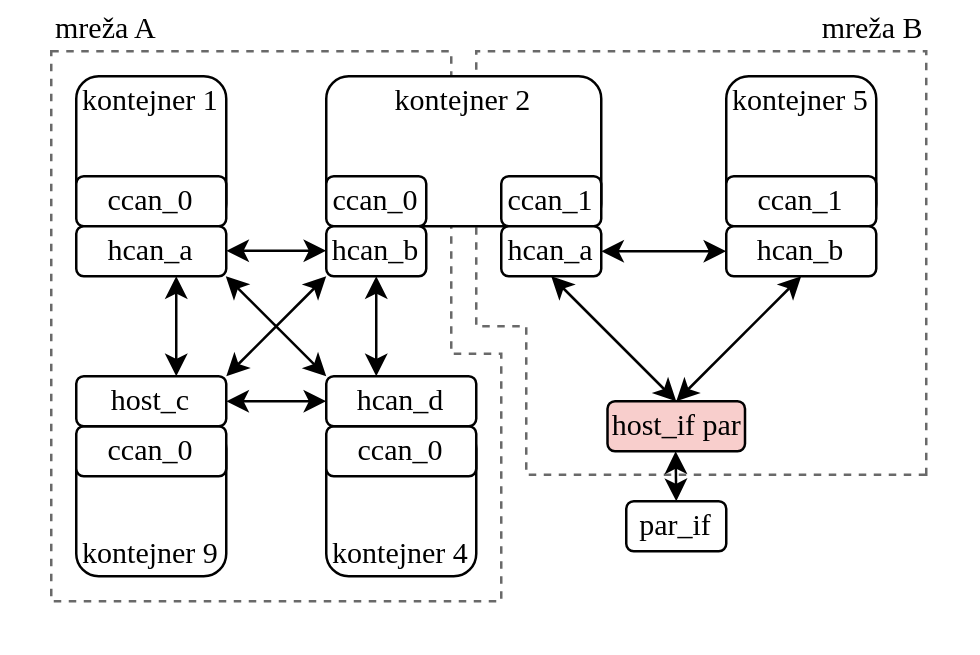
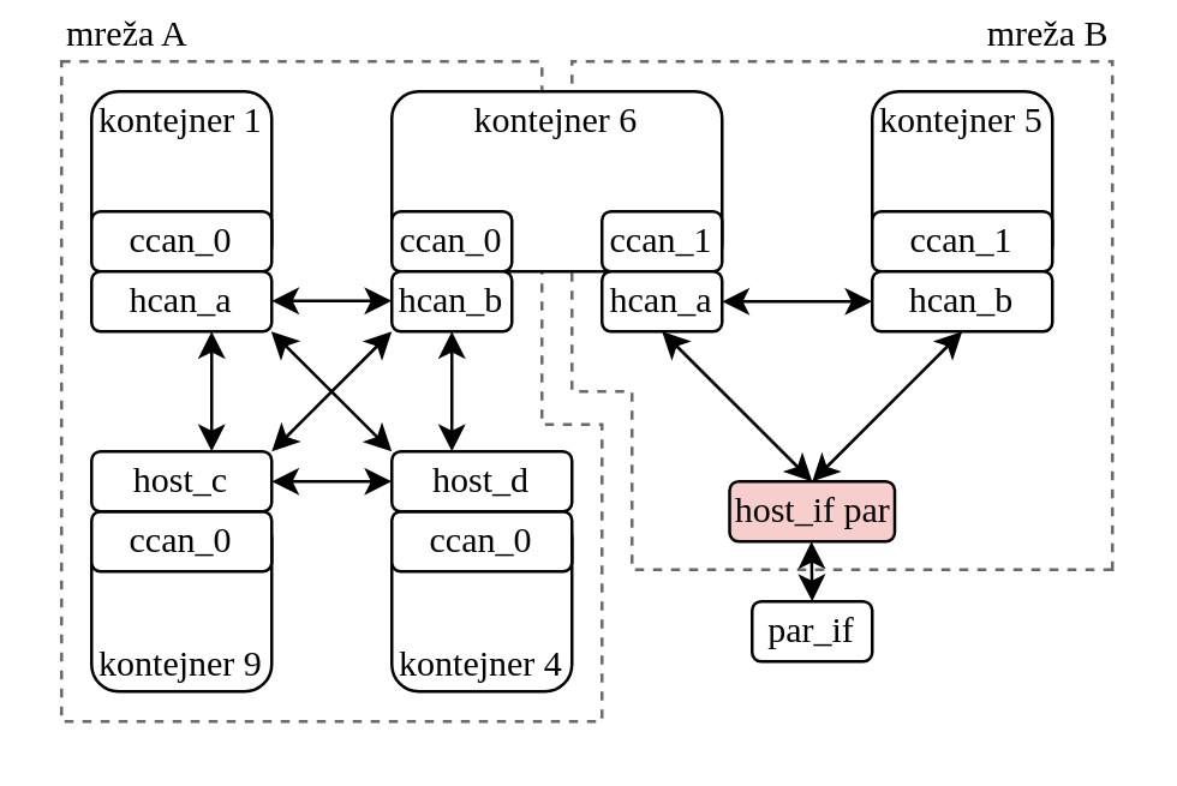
  <mxCell id="0" />
  <mxCell id="1" parent="0" />
  <mxCell id="2" value="mreža B" style="verticalLabelPosition=top;verticalAlign=bottom;html=1;shape=mxgraph.basic.polygon;polyCoords=[[0,0.23],[0.8,0.23],[0.8,0.5],[0.9,0.5],[0.9,1],[0,1],[0,1],[0,0.23]];polyline=0;labelBackgroundColor=none;fillColor=none;dashed=1;strokeColor=#696969;labelPosition=center;align=right;fontFamily=Times New Roman;flipV=1;flipH=1;" vertex="1" parent="1"><mxGeometry x="170" y="20" width="200" height="220" as="geometry" /></mxCell>
  <mxCell id="3" value="mreža A" style="verticalLabelPosition=top;verticalAlign=bottom;html=1;shape=mxgraph.basic.polygon;polyCoords=[[0,0],[0.8,0],[0.8,0.55],[0.9,0.55],[0.9,1],[0,1],[0,1],[0,0]];polyline=0;labelBackgroundColor=none;fillColor=none;dashed=1;strokeColor=#696969;labelPosition=center;align=left;fontFamily=Times New Roman;" vertex="1" parent="1"><mxGeometry x="20" y="20" width="200" height="220" as="geometry" /></mxCell>
  <mxCell id="4" value="" style="endArrow=classic;startArrow=classic;html=1;rounded=0;exitX=0.5;exitY=1;exitDx=0;exitDy=0;entryX=0.5;entryY=0;entryDx=0;entryDy=0;fontFamily=Times New Roman;fontSize=12;" edge="1" parent="1"><mxGeometry width="50" height="50" relative="1" as="geometry"><mxPoint x="70" y="110" as="sourcePoint" /><mxPoint x="70" y="150" as="targetPoint" /></mxGeometry></mxCell>
  <mxCell id="5" value="" style="endArrow=classic;startArrow=classic;html=1;rounded=0;exitX=0.5;exitY=1;exitDx=0;exitDy=0;fontFamily=Times New Roman;fontSize=12;" edge="1" parent="1" source="13"><mxGeometry width="50" height="50" relative="1" as="geometry"><mxPoint x="260" y="140" as="sourcePoint" /><mxPoint x="150" y="150" as="targetPoint" /></mxGeometry></mxCell>
  <mxCell id="6" value="kontejner 5" style="rounded=1;whiteSpace=wrap;html=1;pointerEvents=0;strokeColor=default;align=center;verticalAlign=top;fontFamily=Times New Roman;fontSize=12;fontColor=default;fillColor=default;container=0;spacingTop=-4;" vertex="1" parent="1"><mxGeometry x="290" y="30" width="60" height="60" as="geometry" /></mxCell>
  <mxCell id="7" value="ccan_1" style="rounded=1;whiteSpace=wrap;html=1;pointerEvents=0;strokeColor=default;align=center;verticalAlign=middle;fontFamily=Times New Roman;fontSize=12;fontColor=default;fillColor=default;container=0;" vertex="1" parent="1"><mxGeometry x="290" y="70" width="60" height="20" as="geometry" /></mxCell>
  <mxCell id="8" value="hcan_b" style="rounded=1;whiteSpace=wrap;html=1;pointerEvents=0;strokeColor=default;align=center;verticalAlign=middle;fontFamily=Times New Roman;fontSize=12;fontColor=default;fillColor=default;container=0;rotation=0;" vertex="1" parent="1"><mxGeometry x="290" y="90" width="60" height="20" as="geometry" /></mxCell>
  <mxCell id="9" value="" style="endArrow=classic;startArrow=classic;html=1;rounded=0;exitX=1;exitY=0.5;exitDx=0;exitDy=0;entryX=0;entryY=0.5;entryDx=0;entryDy=0;fontFamily=Times New Roman;fontSize=12;" edge="1" parent="1" source="14" target="8"><mxGeometry width="50" height="50" relative="1" as="geometry"><mxPoint x="210" y="100" as="sourcePoint" /><mxPoint x="290" y="140" as="targetPoint" /></mxGeometry></mxCell>
- <mxCell id="10" value="kontejner 2" style="rounded=1;whiteSpace=wrap;html=1;pointerEvents=0;strokeColor=default;align=center;verticalAlign=top;fontFamily=Times New Roman;fontSize=12;fontColor=default;fillColor=default;container=0;spacingTop=-4;" vertex="1" parent="1"><mxGeometry x="130" y="30" width="110" height="60" as="geometry" /></mxCell>
+ <mxCell id="10" value="kontejner 6" style="rounded=1;whiteSpace=wrap;html=1;pointerEvents=0;strokeColor=default;align=center;verticalAlign=top;fontFamily=Times New Roman;fontSize=12;fontColor=default;fillColor=default;container=0;spacingTop=-4;" vertex="1" parent="1"><mxGeometry x="130" y="30" width="110" height="60" as="geometry" /></mxCell>
  <mxCell id="11" value="ccan_0" style="rounded=1;whiteSpace=wrap;html=1;pointerEvents=0;strokeColor=default;align=center;verticalAlign=middle;fontFamily=Times New Roman;fontSize=12;fontColor=default;fillColor=default;container=0;" vertex="1" parent="1"><mxGeometry x="130" y="70" width="40" height="20" as="geometry" /></mxCell>
  <mxCell id="12" value="ccan_1" style="rounded=1;whiteSpace=wrap;html=1;pointerEvents=0;strokeColor=default;align=center;verticalAlign=middle;fontFamily=Times New Roman;fontSize=12;fontColor=default;fillColor=default;container=0;" vertex="1" parent="1"><mxGeometry x="200" y="70" width="40" height="20" as="geometry" /></mxCell>
  <mxCell id="13" value="hcan_b" style="rounded=1;whiteSpace=wrap;html=1;pointerEvents=0;strokeColor=default;align=center;verticalAlign=middle;fontFamily=Times New Roman;fontSize=12;fontColor=default;fillColor=default;container=0;" vertex="1" parent="1"><mxGeometry x="130" y="90" width="40" height="20" as="geometry" /></mxCell>
  <mxCell id="14" value="hcan_a" style="rounded=1;whiteSpace=wrap;html=1;pointerEvents=0;strokeColor=default;align=center;verticalAlign=middle;fontFamily=Times New Roman;fontSize=12;fontColor=default;fillColor=default;container=0;" vertex="1" parent="1"><mxGeometry x="200" y="90" width="40" height="20" as="geometry" /></mxCell>
  <mxCell id="15" value="" style="endArrow=classic;startArrow=classic;html=1;rounded=0;exitX=1;exitY=0.5;exitDx=0;exitDy=0;entryX=0;entryY=0.5;entryDx=0;entryDy=0;fontFamily=Times New Roman;fontSize=12;" edge="1" parent="1"><mxGeometry width="50" height="50" relative="1" as="geometry"><mxPoint x="90" y="99.8" as="sourcePoint" /><mxPoint x="130" y="99.8" as="targetPoint" /></mxGeometry></mxCell>
  <mxCell id="16" value="" style="endArrow=classic;startArrow=classic;html=1;rounded=0;exitX=1;exitY=0.5;exitDx=0;exitDy=0;entryX=0;entryY=0.5;entryDx=0;entryDy=0;fontFamily=Times New Roman;fontSize=12;" edge="1" parent="1"><mxGeometry width="50" height="50" relative="1" as="geometry"><mxPoint x="90" y="160" as="sourcePoint" /><mxPoint x="130" y="160" as="targetPoint" /></mxGeometry></mxCell>
  <mxCell id="17" value="kontejner 1" style="rounded=1;whiteSpace=wrap;html=1;pointerEvents=0;strokeColor=default;align=center;verticalAlign=top;fontFamily=Times New Roman;fontSize=12;fontColor=default;fillColor=default;container=0;labelPosition=center;verticalLabelPosition=middle;spacingTop=-4;" vertex="1" parent="1"><mxGeometry x="30" y="30" width="60" height="60" as="geometry" /></mxCell>
  <mxCell id="18" value="ccan_0" style="rounded=1;whiteSpace=wrap;html=1;pointerEvents=0;strokeColor=default;align=center;verticalAlign=middle;fontFamily=Times New Roman;fontSize=12;fontColor=default;fillColor=default;container=0;" vertex="1" parent="1"><mxGeometry x="30" y="70" width="60" height="20" as="geometry" /></mxCell>
  <mxCell id="19" value="hcan_a" style="rounded=1;whiteSpace=wrap;html=1;pointerEvents=0;strokeColor=default;align=center;verticalAlign=middle;fontFamily=Times New Roman;fontSize=12;fontColor=default;fillColor=default;container=0;" vertex="1" parent="1"><mxGeometry x="30" y="90" width="60" height="20" as="geometry" /></mxCell>
  <mxCell id="20" value="kontejner 9" style="rounded=1;whiteSpace=wrap;html=1;pointerEvents=0;strokeColor=default;align=center;verticalAlign=bottom;fontFamily=Times New Roman;fontSize=12;fontColor=default;fillColor=default;container=0;" vertex="1" parent="1"><mxGeometry x="30" y="170" width="60" height="60" as="geometry" /></mxCell>
  <mxCell id="21" value="ccan_0" style="rounded=1;whiteSpace=wrap;html=1;pointerEvents=0;strokeColor=default;align=center;verticalAlign=middle;fontFamily=Times New Roman;fontSize=12;fontColor=default;fillColor=default;container=0;" vertex="1" parent="1"><mxGeometry x="30" y="170" width="60" height="20" as="geometry" /></mxCell>
  <mxCell id="22" value="host_c" style="rounded=1;whiteSpace=wrap;html=1;pointerEvents=0;strokeColor=default;align=center;verticalAlign=middle;fontFamily=Times New Roman;fontSize=12;fontColor=default;fillColor=default;container=0;" vertex="1" parent="1"><mxGeometry x="30" y="150" width="60" height="20" as="geometry" /></mxCell>
  <mxCell id="23" value="kontejner 4" style="rounded=1;whiteSpace=wrap;html=1;pointerEvents=0;strokeColor=default;align=center;verticalAlign=bottom;fontFamily=Times New Roman;fontSize=12;fontColor=default;fillColor=default;container=0;spacingBottom=0;" vertex="1" parent="1"><mxGeometry x="130" y="170" width="60" height="60" as="geometry" /></mxCell>
  <mxCell id="24" value="ccan_0" style="rounded=1;whiteSpace=wrap;html=1;pointerEvents=0;strokeColor=default;align=center;verticalAlign=middle;fontFamily=Times New Roman;fontSize=12;fontColor=default;fillColor=default;container=0;" vertex="1" parent="1"><mxGeometry x="130" y="170" width="60" height="20" as="geometry" /></mxCell>
- <mxCell id="25" value="hcan_d" style="rounded=1;whiteSpace=wrap;html=1;pointerEvents=0;strokeColor=default;align=center;verticalAlign=middle;fontFamily=Times New Roman;fontSize=12;fontColor=default;fillColor=default;container=0;" vertex="1" parent="1"><mxGeometry x="130" y="150" width="60" height="20" as="geometry" /></mxCell>
+ <mxCell id="25" value="host_d" style="rounded=1;whiteSpace=wrap;html=1;pointerEvents=0;strokeColor=default;align=center;verticalAlign=middle;fontFamily=Times New Roman;fontSize=12;fontColor=default;fillColor=default;container=0;" vertex="1" parent="1"><mxGeometry x="130" y="150" width="60" height="20" as="geometry" /></mxCell>
  <mxCell id="26" value="" style="endArrow=classic;startArrow=classic;html=1;rounded=0;exitX=0.5;exitY=1;exitDx=0;exitDy=0;entryX=0;entryY=0;entryDx=0;entryDy=0;fontFamily=Times New Roman;fontSize=12;" edge="1" parent="1" target="25"><mxGeometry width="50" height="50" relative="1" as="geometry"><mxPoint x="89.81" y="110" as="sourcePoint" /><mxPoint x="89.81" y="150" as="targetPoint" /></mxGeometry></mxCell>
  <mxCell id="27" value="" style="endArrow=classic;startArrow=classic;html=1;rounded=0;exitX=1;exitY=0;exitDx=0;exitDy=0;fontFamily=Times New Roman;entryX=0;entryY=1;entryDx=0;entryDy=0;fontSize=12;" edge="1" parent="1" source="22" target="13"><mxGeometry width="50" height="50" relative="1" as="geometry"><mxPoint x="99.81" y="120" as="sourcePoint" /><mxPoint x="130" y="110" as="targetPoint" /></mxGeometry></mxCell>
  <mxCell id="28" value="host_if par" style="rounded=1;whiteSpace=wrap;html=1;fontFamily=Times New Roman;fillColor=#f8cecc;" vertex="1" parent="1"><mxGeometry x="242.5" y="160" width="55" height="20" as="geometry" /></mxCell>
  <mxCell id="29" value="" style="endArrow=classic;startArrow=classic;html=1;rounded=0;exitX=0.5;exitY=1;exitDx=0;exitDy=0;entryX=0.5;entryY=0;entryDx=0;entryDy=0;fontFamily=Times New Roman;fontSize=12;" edge="1" parent="1" source="14" target="28"><mxGeometry width="50" height="50" relative="1" as="geometry"><mxPoint x="230" y="129.76" as="sourcePoint" /><mxPoint x="280" y="129.76" as="targetPoint" /></mxGeometry></mxCell>
  <mxCell id="30" value="" style="endArrow=classic;startArrow=classic;html=1;rounded=0;exitX=0.5;exitY=1;exitDx=0;exitDy=0;fontFamily=Times New Roman;fontSize=12;entryX=0.5;entryY=0;entryDx=0;entryDy=0;" edge="1" parent="1" source="8" target="28"><mxGeometry width="50" height="50" relative="1" as="geometry"><mxPoint x="300" y="130" as="sourcePoint" /><mxPoint x="270" y="140" as="targetPoint" /></mxGeometry></mxCell>
  <mxCell id="31" value="par_if" style="rounded=1;whiteSpace=wrap;html=1;fontFamily=Times New Roman;" vertex="1" parent="1"><mxGeometry x="250" y="200" width="40" height="20" as="geometry" /></mxCell>
  <mxCell id="32" value="" style="endArrow=classic;startArrow=classic;html=1;rounded=0;exitX=0.5;exitY=1;exitDx=0;exitDy=0;fontFamily=Times New Roman;fontSize=12;" edge="1" parent="1"><mxGeometry width="50" height="50" relative="1" as="geometry"><mxPoint x="269.76" y="180" as="sourcePoint" /><mxPoint x="270" y="200" as="targetPoint" /></mxGeometry></mxCell>
